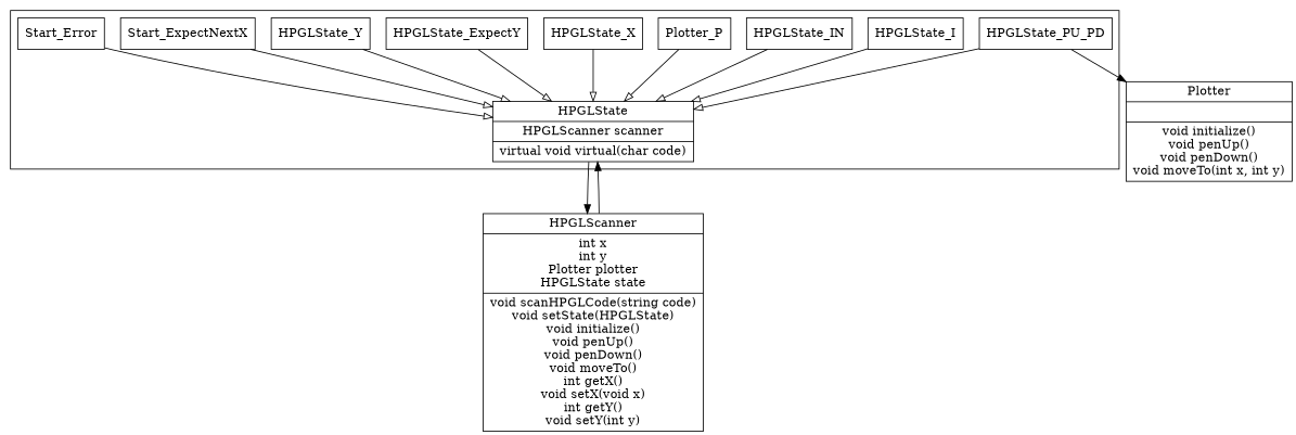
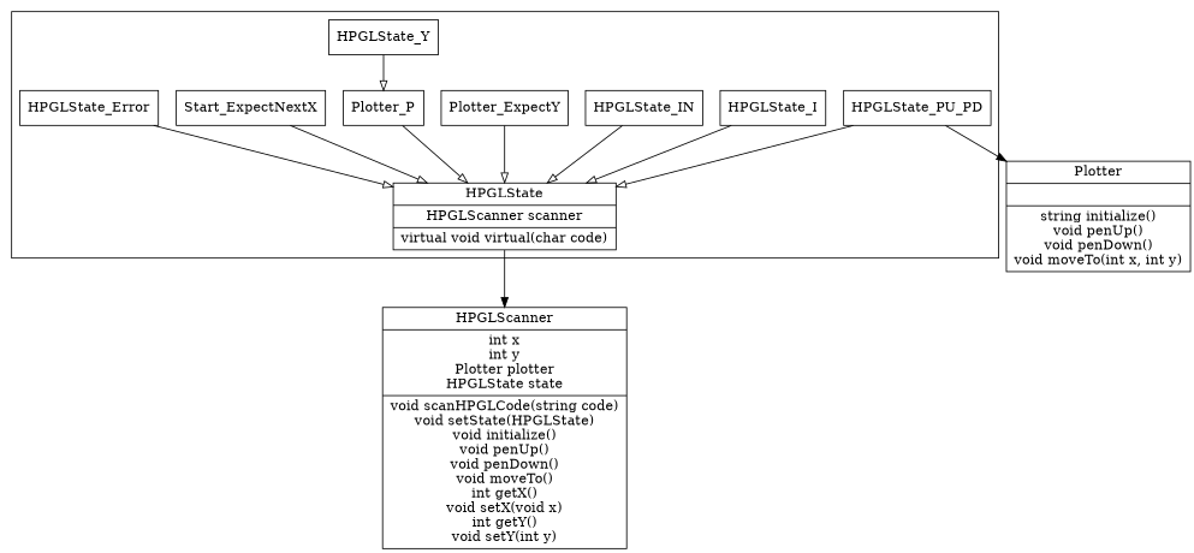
  digraph {
    node [shape=record]
    edge [arrowhead=empty]
    n1 [label="{HPGLState|HPGLScanner scanner|virtual void virtual(char code)}"]
    HPGLState_I
    HPGLState_IN
    n4 [label=Plotter_P]
    HPGLState_PU_PD
-   HPGLState_X
-   HPGLState_ExpectY
+   HPGLState_ExpectY [label=Plotter_ExpectY]
    HPGLState_Y
    n9 [label=Start_ExpectNextX]
-   HPGLState_Error [label=Start_Error]
+   HPGLState_Error
    n11 [label="{HPGLScanner|int x\nint y\nPlotter plotter\nHPGLState state|void scanHPGLCode(string code)\nvoid setState(HPGLState)\nvoid initialize()\nvoid penUp()\nvoid penDown()\nvoid moveTo()\nint getX()\nvoid setX(void x)\nint getY()\nvoid setY(int y)}"]
-   n12 [label="{Plotter||void initialize()\nvoid penUp()\nvoid penDown()\nvoid moveTo(int x, int y)}"]
+   n12 [label="{Plotter||string initialize()\nvoid penUp()\nvoid penDown()\nvoid moveTo(int x, int y)}"]
    subgraph cluster_1 {
      n1
      HPGLState_I
      HPGLState_IN
      n4
      HPGLState_PU_PD
-     HPGLState_X
      HPGLState_ExpectY
      HPGLState_Y
      n9
      HPGLState_Error
    }
    n1 -> n11 [arrowhead=""]
    HPGLState_I -> n1
    HPGLState_IN -> n1
    n4 -> n1
    HPGLState_PU_PD -> n1
    HPGLState_PU_PD -> n12 [arrowhead=""]
-   HPGLState_X -> n1
    HPGLState_ExpectY -> n1
-   HPGLState_Y -> n1
+   HPGLState_Y -> n4
    n9 -> n1
    HPGLState_Error -> n1
-   n11 -> n1 [arrowhead=""]
  }
